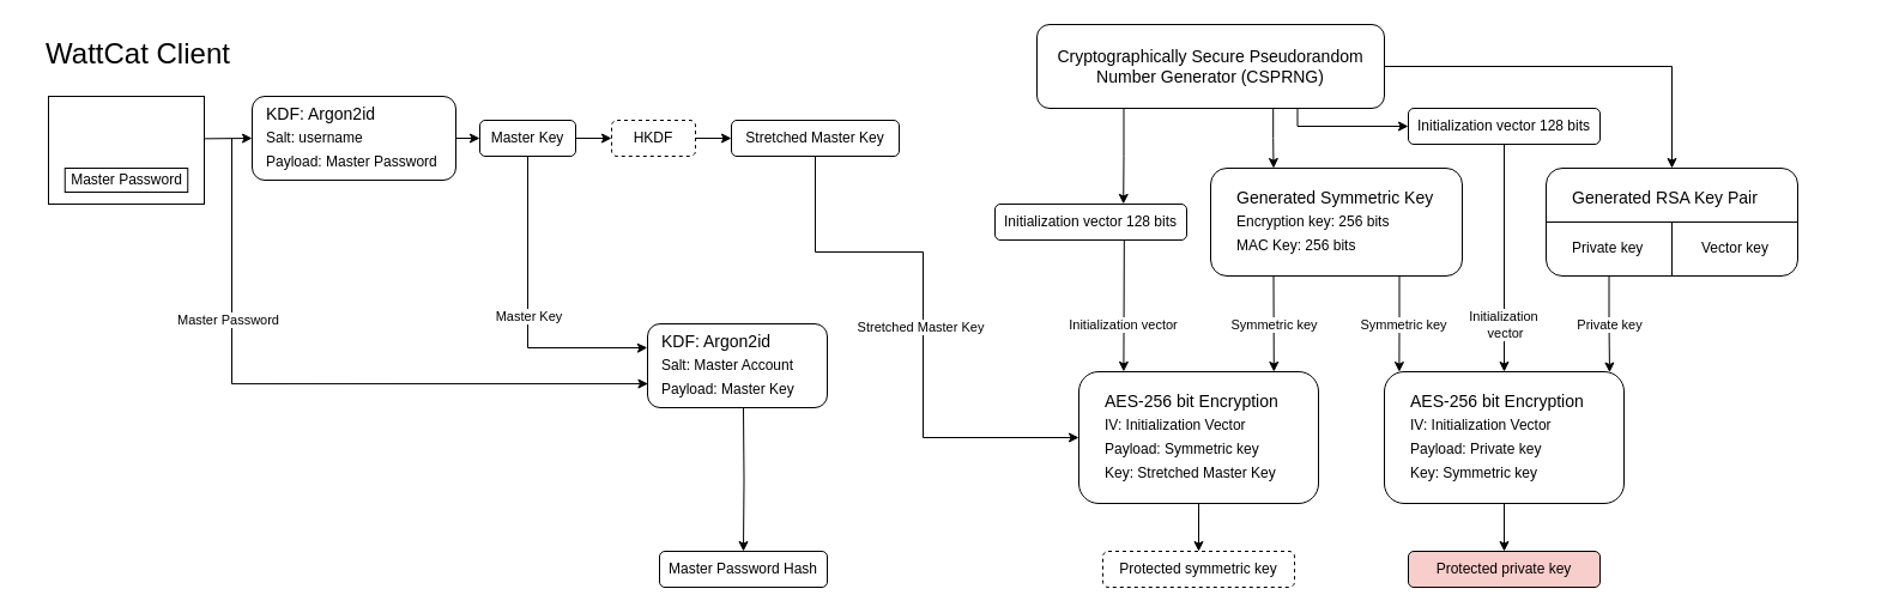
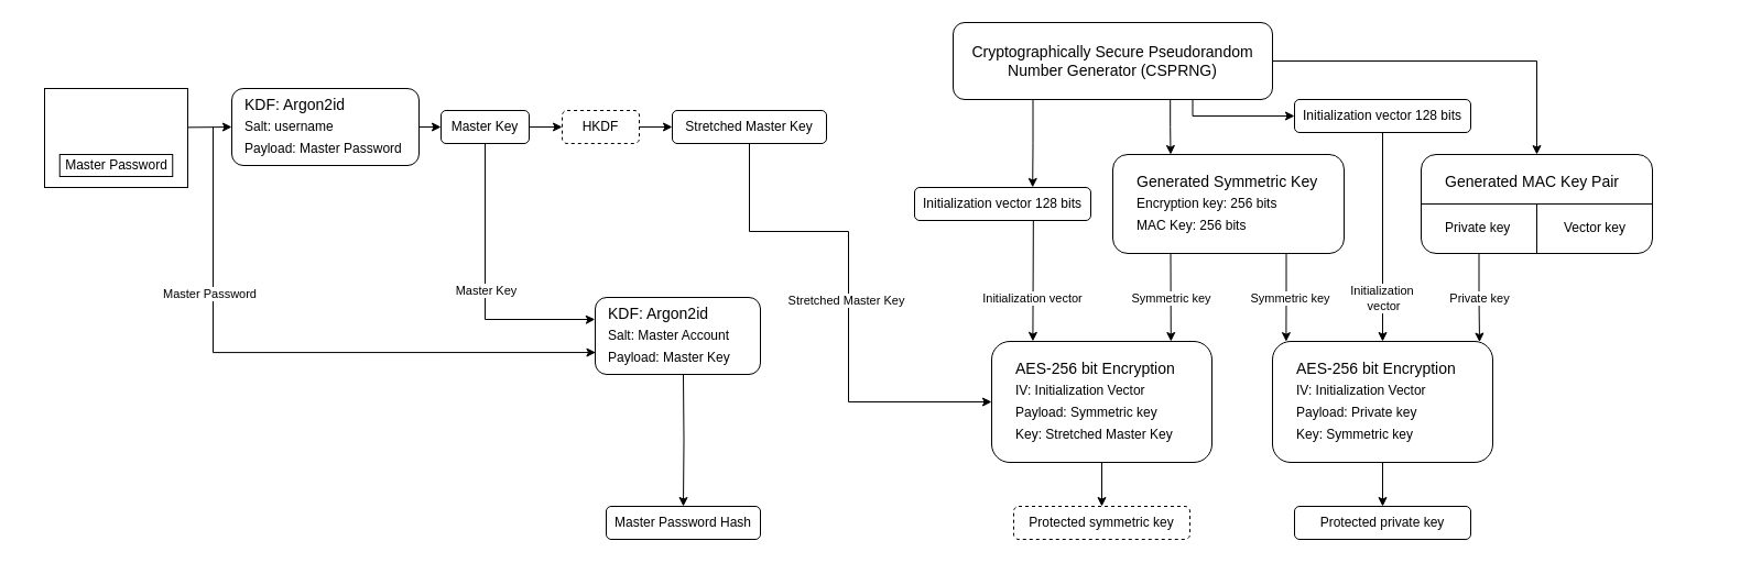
  <mxCell id="0" />
  <mxCell id="1" parent="0" />
  <mxCell id="2" value="" style="rounded=1;whiteSpace=wrap;html=1;" parent="1" vertex="1"><mxGeometry x="210" y="80" width="170" height="70" as="geometry" /></mxCell>
  <mxCell id="3" value="" style="rounded=1;whiteSpace=wrap;html=1;" parent="1" vertex="1"><mxGeometry x="540" y="270" width="150" height="70" as="geometry" /></mxCell>
- <mxCell id="4" value="WattCat Client" style="text;html=1;strokeColor=none;fillColor=none;align=center;verticalAlign=middle;whiteSpace=wrap;rounded=0;fontSize=24;" parent="1" vertex="1"><mxGeometry x="20" y="30" width="190" height="30" as="geometry" /></mxCell>
  <mxCell id="5" value="" style="rounded=0;whiteSpace=wrap;html=1;" parent="1" vertex="1"><mxGeometry x="40" y="80" width="130" height="90" as="geometry" /></mxCell>
  <mxCell id="6" value="Master Password" style="rounded=0;whiteSpace=wrap;html=1;" parent="1" vertex="1"><mxGeometry x="53.75" y="140" width="102.5" height="20" as="geometry" /></mxCell>
  <mxCell id="7" value="" style="endArrow=classic;html=1;rounded=0;exitX=0.999;exitY=0.393;exitDx=0;exitDy=0;exitPerimeter=0;" parent="1" source="5" edge="1"><mxGeometry width="50" height="50" relative="1" as="geometry"><mxPoint x="195" y="130" as="sourcePoint" /><mxPoint x="210" y="115" as="targetPoint" /></mxGeometry></mxCell>
  <mxCell id="8" style="edgeStyle=orthogonalEdgeStyle;rounded=0;orthogonalLoop=1;jettySize=auto;html=1;exitX=1;exitY=0.5;exitDx=0;exitDy=0;entryX=0;entryY=0.5;entryDx=0;entryDy=0;" parent="1" target="20" edge="1"><mxGeometry relative="1" as="geometry"><mxPoint x="380" y="115" as="sourcePoint" /></mxGeometry></mxCell>
  <mxCell id="9" value="KDF: Argon2id" style="text;html=1;align=left;verticalAlign=middle;resizable=0;points=[];autosize=1;strokeColor=none;fillColor=none;fontSize=14;" parent="1" vertex="1"><mxGeometry x="220" y="80" width="120" height="30" as="geometry" /></mxCell>
  <mxCell id="10" value="Salt: username" style="text;html=1;strokeColor=none;fillColor=none;align=left;verticalAlign=middle;whiteSpace=wrap;rounded=0;" parent="1" vertex="1"><mxGeometry x="220" y="100" width="90" height="30" as="geometry" /></mxCell>
  <mxCell id="11" value="Payload: Master Password" style="text;html=1;strokeColor=none;fillColor=none;align=left;verticalAlign=middle;whiteSpace=wrap;rounded=0;" parent="1" vertex="1"><mxGeometry x="220" y="120" width="150" height="30" as="geometry" /></mxCell>
  <mxCell id="12" value="" style="endArrow=classic;html=1;rounded=0;edgeStyle=orthogonalEdgeStyle;entryX=0.003;entryY=0.715;entryDx=0;entryDy=0;entryPerimeter=0;" parent="1" target="3" edge="1"><mxGeometry width="50" height="50" relative="1" as="geometry"><mxPoint x="193" y="115" as="sourcePoint" /><mxPoint x="530" y="310" as="targetPoint" /><Array as="points"><mxPoint x="193" y="320" /></Array></mxGeometry></mxCell>
  <mxCell id="13" value="Master Password" style="edgeLabel;html=1;align=center;verticalAlign=middle;resizable=0;points=[];" parent="12" vertex="1" connectable="0"><mxGeometry x="-0.189" y="-2" relative="1" as="geometry"><mxPoint x="-22" y="-56" as="offset" /></mxGeometry></mxCell>
  <mxCell id="14" style="edgeStyle=orthogonalEdgeStyle;rounded=0;orthogonalLoop=1;jettySize=auto;html=1;exitX=0.5;exitY=1;exitDx=0;exitDy=0;entryX=0.5;entryY=0;entryDx=0;entryDy=0;" parent="1" target="26" edge="1"><mxGeometry relative="1" as="geometry"><mxPoint x="620" y="340" as="sourcePoint" /></mxGeometry></mxCell>
  <mxCell id="15" value="Salt: Master Account" style="text;html=1;strokeColor=none;fillColor=none;align=left;verticalAlign=middle;whiteSpace=wrap;rounded=0;" parent="1" vertex="1"><mxGeometry x="550" y="290" width="140" height="30" as="geometry" /></mxCell>
  <mxCell id="16" value="Payload: Master Key" style="text;html=1;strokeColor=none;fillColor=none;align=left;verticalAlign=middle;whiteSpace=wrap;rounded=0;" parent="1" vertex="1"><mxGeometry x="550" y="310" width="130" height="30" as="geometry" /></mxCell>
  <mxCell id="17" style="edgeStyle=orthogonalEdgeStyle;rounded=0;orthogonalLoop=1;jettySize=auto;html=1;exitX=0.5;exitY=1;exitDx=0;exitDy=0;entryX=-0.001;entryY=0.284;entryDx=0;entryDy=0;entryPerimeter=0;" parent="1" source="20" target="3" edge="1"><mxGeometry relative="1" as="geometry"><Array as="points"><mxPoint x="440" y="290" /><mxPoint x="537" y="290" /></Array><mxPoint x="490" y="370" as="targetPoint" /></mxGeometry></mxCell>
  <mxCell id="18" value="Master Key" style="edgeLabel;html=1;align=center;verticalAlign=middle;resizable=0;points=[];" parent="17" vertex="1" connectable="0"><mxGeometry x="0.021" relative="1" as="geometry"><mxPoint as="offset" /></mxGeometry></mxCell>
  <mxCell id="19" style="edgeStyle=orthogonalEdgeStyle;rounded=0;orthogonalLoop=1;jettySize=auto;html=1;exitX=1;exitY=0.5;exitDx=0;exitDy=0;entryX=0;entryY=0.5;entryDx=0;entryDy=0;" parent="1" source="20" target="22" edge="1"><mxGeometry relative="1" as="geometry" /></mxCell>
  <mxCell id="20" value="Master Key" style="rounded=1;whiteSpace=wrap;html=1;" parent="1" vertex="1"><mxGeometry x="400" y="100" width="80" height="30" as="geometry" /></mxCell>
  <mxCell id="21" style="edgeStyle=orthogonalEdgeStyle;rounded=0;orthogonalLoop=1;jettySize=auto;html=1;exitX=1;exitY=0.5;exitDx=0;exitDy=0;entryX=0;entryY=0.5;entryDx=0;entryDy=0;" parent="1" source="22" target="25" edge="1"><mxGeometry relative="1" as="geometry" /></mxCell>
  <mxCell id="22" value="HKDF" style="rounded=1;whiteSpace=wrap;html=1;dashed=1;" parent="1" vertex="1"><mxGeometry x="510" y="100" width="70" height="30" as="geometry" /></mxCell>
  <mxCell id="23" style="edgeStyle=orthogonalEdgeStyle;rounded=0;orthogonalLoop=1;jettySize=auto;html=1;exitX=0.5;exitY=1;exitDx=0;exitDy=0;entryX=0;entryY=0.5;entryDx=0;entryDy=0;" edge="1" parent="1" source="25" target="29"><mxGeometry relative="1" as="geometry"><Array as="points"><mxPoint x="680" y="210" /><mxPoint x="770" y="210" /><mxPoint x="770" y="365" /></Array></mxGeometry></mxCell>
  <mxCell id="24" value="Stretched Master Key" style="edgeLabel;html=1;align=center;verticalAlign=middle;resizable=0;points=[];" vertex="1" connectable="0" parent="23"><mxGeometry x="0.133" y="-1" relative="1" as="geometry"><mxPoint x="-2" y="-26" as="offset" /></mxGeometry></mxCell>
  <mxCell id="25" value="Stretched Master Key" style="rounded=1;whiteSpace=wrap;html=1;" parent="1" vertex="1"><mxGeometry x="610" y="100" width="140" height="30" as="geometry" /></mxCell>
  <mxCell id="26" value="Master Password Hash" style="rounded=1;whiteSpace=wrap;html=1;" parent="1" vertex="1"><mxGeometry x="550" y="460" width="140" height="30" as="geometry" /></mxCell>
  <mxCell id="27" value="KDF: Argon2id" style="text;html=1;align=left;verticalAlign=middle;resizable=0;points=[];autosize=1;strokeColor=none;fillColor=none;fontSize=14;" parent="1" vertex="1"><mxGeometry x="550" y="270" width="120" height="30" as="geometry" /></mxCell>
  <mxCell id="28" style="edgeStyle=orthogonalEdgeStyle;rounded=0;orthogonalLoop=1;jettySize=auto;html=1;exitX=0.5;exitY=1;exitDx=0;exitDy=0;entryX=0.5;entryY=0;entryDx=0;entryDy=0;" edge="1" parent="1" source="29" target="67"><mxGeometry relative="1" as="geometry" /></mxCell>
  <mxCell id="29" value="" style="rounded=1;whiteSpace=wrap;html=1;" vertex="1" parent="1"><mxGeometry x="900" y="310" width="200" height="110" as="geometry" /></mxCell>
  <mxCell id="30" value="IV: Initialization Vector" style="text;html=1;strokeColor=none;fillColor=none;align=left;verticalAlign=middle;whiteSpace=wrap;rounded=0;" vertex="1" parent="1"><mxGeometry x="920" y="340" width="140" height="30" as="geometry" /></mxCell>
  <mxCell id="31" value="Payload: Symmetric key" style="text;html=1;strokeColor=none;fillColor=none;align=left;verticalAlign=middle;whiteSpace=wrap;rounded=0;" vertex="1" parent="1"><mxGeometry x="920" y="360" width="140" height="30" as="geometry" /></mxCell>
  <mxCell id="32" value="AES-256 bit Encryption" style="text;html=1;align=left;verticalAlign=middle;resizable=0;points=[];autosize=1;strokeColor=none;fillColor=none;fontSize=14;" vertex="1" parent="1"><mxGeometry x="920" y="320" width="170" height="30" as="geometry" /></mxCell>
  <mxCell id="33" value="Key: Stretched Master Key" style="text;html=1;strokeColor=none;fillColor=none;align=left;verticalAlign=middle;whiteSpace=wrap;rounded=0;" vertex="1" parent="1"><mxGeometry x="920" y="380" width="150" height="30" as="geometry" /></mxCell>
  <mxCell id="34" style="edgeStyle=orthogonalEdgeStyle;rounded=0;orthogonalLoop=1;jettySize=auto;html=1;exitX=1;exitY=0.5;exitDx=0;exitDy=0;entryX=0.5;entryY=0;entryDx=0;entryDy=0;" edge="1" parent="1" source="36" target="44"><mxGeometry relative="1" as="geometry" /></mxCell>
  <mxCell id="35" style="edgeStyle=orthogonalEdgeStyle;rounded=0;orthogonalLoop=1;jettySize=auto;html=1;exitX=0.75;exitY=1;exitDx=0;exitDy=0;entryX=0;entryY=0.5;entryDx=0;entryDy=0;" edge="1" parent="1" source="36" target="66"><mxGeometry relative="1" as="geometry"><Array as="points"><mxPoint x="1082" y="105" /></Array></mxGeometry></mxCell>
  <mxCell id="36" value="Cryptographically Secure Pseudorandom Number Generator (CSPRNG)" style="rounded=1;whiteSpace=wrap;html=1;fontSize=14;" vertex="1" parent="1"><mxGeometry x="865" y="20" width="290" height="70" as="geometry" /></mxCell>
  <mxCell id="37" value="" style="rounded=1;whiteSpace=wrap;html=1;" vertex="1" parent="1"><mxGeometry x="1010" y="140" width="210" height="90" as="geometry" /></mxCell>
  <mxCell id="38" value="Encryption key: 256 bits" style="text;html=1;strokeColor=none;fillColor=none;align=left;verticalAlign=middle;whiteSpace=wrap;rounded=0;" vertex="1" parent="1"><mxGeometry x="1030" y="170" width="140" height="30" as="geometry" /></mxCell>
  <mxCell id="39" value="MAC Key: 256 bits" style="text;html=1;strokeColor=none;fillColor=none;align=left;verticalAlign=middle;whiteSpace=wrap;rounded=0;" vertex="1" parent="1"><mxGeometry x="1030" y="190" width="140" height="30" as="geometry" /></mxCell>
  <mxCell id="40" value="Generated Symmetric Key" style="text;html=1;align=left;verticalAlign=middle;resizable=0;points=[];autosize=1;strokeColor=none;fillColor=none;fontSize=14;" vertex="1" parent="1"><mxGeometry x="1030" y="150" width="190" height="30" as="geometry" /></mxCell>
  <mxCell id="41" style="edgeStyle=orthogonalEdgeStyle;rounded=0;orthogonalLoop=1;jettySize=auto;html=1;exitX=0.68;exitY=1.008;exitDx=0;exitDy=0;entryX=0.25;entryY=0;entryDx=0;entryDy=0;exitPerimeter=0;" edge="1" parent="1" source="36" target="37"><mxGeometry relative="1" as="geometry"><Array as="points"><mxPoint x="1062" y="115" /><mxPoint x="1062" y="115" /></Array></mxGeometry></mxCell>
  <mxCell id="42" style="rounded=0;orthogonalLoop=1;jettySize=auto;html=1;exitX=0.25;exitY=1;exitDx=0;exitDy=0;entryX=0.814;entryY=0;entryDx=0;entryDy=0;entryPerimeter=0;" edge="1" parent="1" source="37" target="29"><mxGeometry relative="1" as="geometry" /></mxCell>
  <mxCell id="43" value="Symmetric key" style="edgeLabel;html=1;align=center;verticalAlign=middle;resizable=0;points=[];" vertex="1" connectable="0" parent="42"><mxGeometry x="-0.512" y="-1" relative="1" as="geometry"><mxPoint x="1" y="20" as="offset" /></mxGeometry></mxCell>
  <mxCell id="44" value="" style="rounded=1;whiteSpace=wrap;html=1;" vertex="1" parent="1"><mxGeometry x="1290" y="140" width="210" height="90" as="geometry" /></mxCell>
  <mxCell id="45" value="Private key" style="text;html=1;strokeColor=none;fillColor=none;align=left;verticalAlign=middle;whiteSpace=wrap;rounded=0;" vertex="1" parent="1"><mxGeometry x="1310" y="192" width="140" height="30" as="geometry" /></mxCell>
  <mxCell id="46" value="Vector key" style="text;html=1;strokeColor=none;fillColor=none;align=left;verticalAlign=middle;whiteSpace=wrap;rounded=0;" vertex="1" parent="1"><mxGeometry x="1418" y="192" width="140" height="30" as="geometry" /></mxCell>
- <mxCell id="47" value="Generated RSA Key Pair" style="text;html=1;align=left;verticalAlign=middle;resizable=0;points=[];autosize=1;strokeColor=none;fillColor=none;fontSize=14;" vertex="1" parent="1"><mxGeometry x="1310" y="150" width="180" height="30" as="geometry" /></mxCell>
+ <mxCell id="47" value="Generated MAC Key Pair" style="text;html=1;align=left;verticalAlign=middle;resizable=0;points=[];autosize=1;strokeColor=none;fillColor=none;fontSize=14;" vertex="1" parent="1"><mxGeometry x="1310" y="150" width="180" height="30" as="geometry" /></mxCell>
  <mxCell id="48" value="" style="endArrow=none;html=1;rounded=0;entryX=1;entryY=0.5;entryDx=0;entryDy=0;exitX=0;exitY=0.5;exitDx=0;exitDy=0;" edge="1" parent="1" source="44" target="44"><mxGeometry width="50" height="50" relative="1" as="geometry"><mxPoint x="1375" y="200" as="sourcePoint" /><mxPoint x="1425" y="150" as="targetPoint" /></mxGeometry></mxCell>
  <mxCell id="49" value="" style="endArrow=none;html=1;rounded=0;exitX=0.5;exitY=1;exitDx=0;exitDy=0;" edge="1" parent="1" source="44"><mxGeometry width="50" height="50" relative="1" as="geometry"><mxPoint x="1330" y="260" as="sourcePoint" /><mxPoint x="1395" y="185" as="targetPoint" /></mxGeometry></mxCell>
  <mxCell id="50" value="Initialization vector 128 bits" style="rounded=1;whiteSpace=wrap;html=1;" vertex="1" parent="1"><mxGeometry x="830" y="170" width="160" height="30" as="geometry" /></mxCell>
  <mxCell id="51" style="edgeStyle=orthogonalEdgeStyle;rounded=0;orthogonalLoop=1;jettySize=auto;html=1;exitX=0.25;exitY=1;exitDx=0;exitDy=0;entryX=0.67;entryY=-0.003;entryDx=0;entryDy=0;entryPerimeter=0;" edge="1" parent="1" source="36" target="50"><mxGeometry relative="1" as="geometry" /></mxCell>
  <mxCell id="52" style="rounded=0;orthogonalLoop=1;jettySize=auto;html=1;exitX=0.674;exitY=1.009;exitDx=0;exitDy=0;entryX=0.187;entryY=-0.001;entryDx=0;entryDy=0;entryPerimeter=0;exitPerimeter=0;" edge="1" parent="1" source="50" target="29"><mxGeometry relative="1" as="geometry" /></mxCell>
  <mxCell id="53" value="Initialization vector" style="edgeLabel;html=1;align=center;verticalAlign=middle;resizable=0;points=[];" vertex="1" connectable="0" parent="52"><mxGeometry x="-0.568" y="-1" relative="1" as="geometry"><mxPoint y="46" as="offset" /></mxGeometry></mxCell>
  <mxCell id="54" style="edgeStyle=orthogonalEdgeStyle;rounded=0;orthogonalLoop=1;jettySize=auto;html=1;exitX=0.5;exitY=1;exitDx=0;exitDy=0;entryX=0.5;entryY=0;entryDx=0;entryDy=0;" edge="1" parent="1" source="55" target="68"><mxGeometry relative="1" as="geometry" /></mxCell>
  <mxCell id="55" value="" style="rounded=1;whiteSpace=wrap;html=1;" vertex="1" parent="1"><mxGeometry x="1155" y="310" width="200" height="110" as="geometry" /></mxCell>
  <mxCell id="56" value="IV: Initialization Vector" style="text;html=1;strokeColor=none;fillColor=none;align=left;verticalAlign=middle;whiteSpace=wrap;rounded=0;" vertex="1" parent="1"><mxGeometry x="1175" y="340" width="140" height="30" as="geometry" /></mxCell>
  <mxCell id="57" value="Payload: Private key" style="text;html=1;strokeColor=none;fillColor=none;align=left;verticalAlign=middle;whiteSpace=wrap;rounded=0;" vertex="1" parent="1"><mxGeometry x="1175" y="360" width="140" height="30" as="geometry" /></mxCell>
  <mxCell id="58" value="AES-256 bit Encryption" style="text;html=1;align=left;verticalAlign=middle;resizable=0;points=[];autosize=1;strokeColor=none;fillColor=none;fontSize=14;" vertex="1" parent="1"><mxGeometry x="1175" y="320" width="170" height="30" as="geometry" /></mxCell>
  <mxCell id="59" value="Key: Symmetric key" style="text;html=1;strokeColor=none;fillColor=none;align=left;verticalAlign=middle;whiteSpace=wrap;rounded=0;" vertex="1" parent="1"><mxGeometry x="1175" y="380" width="150" height="30" as="geometry" /></mxCell>
  <mxCell id="60" style="edgeStyle=orthogonalEdgeStyle;rounded=0;orthogonalLoop=1;jettySize=auto;html=1;exitX=0.75;exitY=1;exitDx=0;exitDy=0;entryX=0.062;entryY=0.001;entryDx=0;entryDy=0;entryPerimeter=0;" edge="1" parent="1" source="37" target="55"><mxGeometry relative="1" as="geometry" /></mxCell>
  <mxCell id="61" value="Symmetric key" style="edgeLabel;html=1;align=center;verticalAlign=middle;resizable=0;points=[];" vertex="1" connectable="0" parent="60"><mxGeometry x="-0.253" relative="1" as="geometry"><mxPoint x="3" y="10" as="offset" /></mxGeometry></mxCell>
  <mxCell id="62" style="edgeStyle=orthogonalEdgeStyle;rounded=0;orthogonalLoop=1;jettySize=auto;html=1;exitX=0.25;exitY=1;exitDx=0;exitDy=0;entryX=0.94;entryY=0.005;entryDx=0;entryDy=0;entryPerimeter=0;" edge="1" parent="1" source="44" target="55"><mxGeometry relative="1" as="geometry" /></mxCell>
  <mxCell id="63" value="Private key" style="edgeLabel;html=1;align=center;verticalAlign=middle;resizable=0;points=[];" vertex="1" connectable="0" parent="62"><mxGeometry x="-0.005" relative="1" as="geometry"><mxPoint as="offset" /></mxGeometry></mxCell>
  <mxCell id="64" style="edgeStyle=orthogonalEdgeStyle;rounded=0;orthogonalLoop=1;jettySize=auto;html=1;exitX=0.5;exitY=1;exitDx=0;exitDy=0;entryX=0.5;entryY=0;entryDx=0;entryDy=0;" edge="1" parent="1" source="66" target="55"><mxGeometry relative="1" as="geometry" /></mxCell>
  <mxCell id="65" value="&lt;div&gt;Initialization&amp;nbsp;&lt;/div&gt;&lt;div&gt;vector&lt;/div&gt;" style="edgeLabel;html=1;align=center;verticalAlign=middle;resizable=0;points=[];" vertex="1" connectable="0" parent="64"><mxGeometry x="0.209" y="-2" relative="1" as="geometry"><mxPoint x="2" y="35" as="offset" /></mxGeometry></mxCell>
  <mxCell id="66" value="Initialization vector 128 bits" style="rounded=1;whiteSpace=wrap;html=1;" vertex="1" parent="1"><mxGeometry x="1175" y="90" width="160" height="30" as="geometry" /></mxCell>
  <mxCell id="67" value="Protected symmetric key" style="rounded=1;whiteSpace=wrap;html=1;dashed=1;" vertex="1" parent="1"><mxGeometry x="920" y="460" width="160" height="30" as="geometry" /></mxCell>
- <mxCell id="68" value="Protected private key" style="rounded=1;whiteSpace=wrap;html=1;fillColor=#f8cecc;" vertex="1" parent="1"><mxGeometry x="1175" y="460" width="160" height="30" as="geometry" /></mxCell>
+ <mxCell id="68" value="Protected private key" style="rounded=1;whiteSpace=wrap;html=1;" vertex="1" parent="1"><mxGeometry x="1175" y="460" width="160" height="30" as="geometry" /></mxCell>
